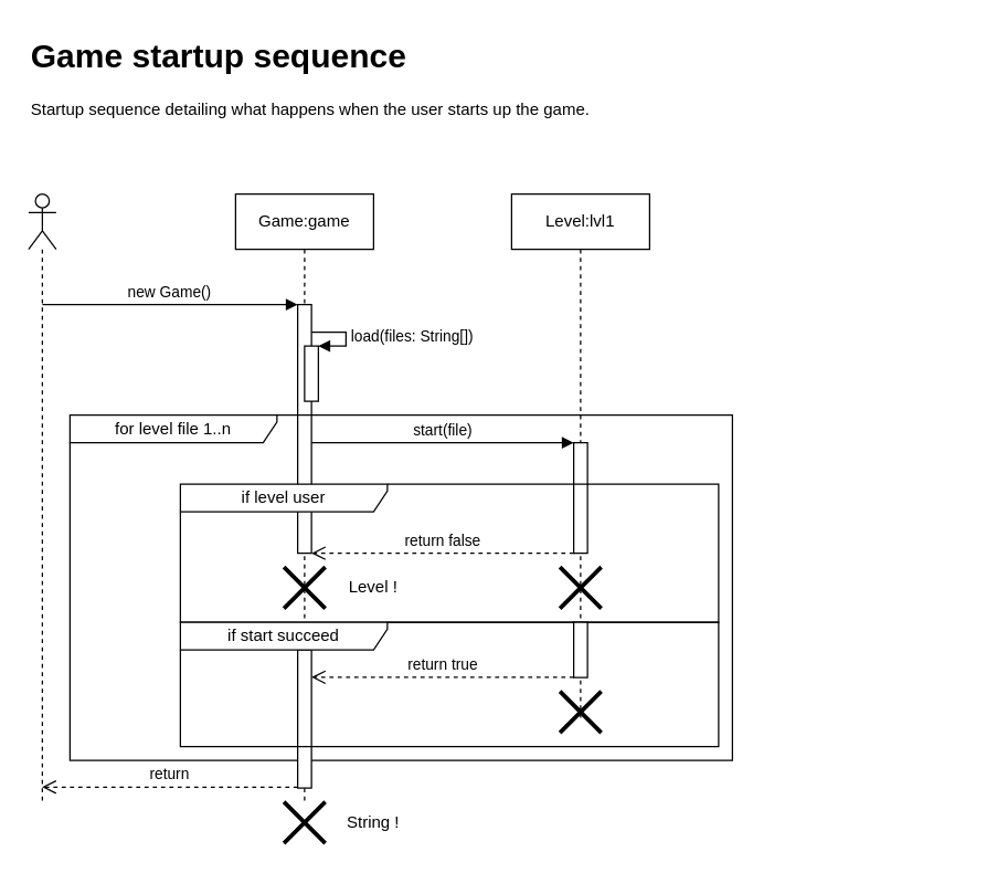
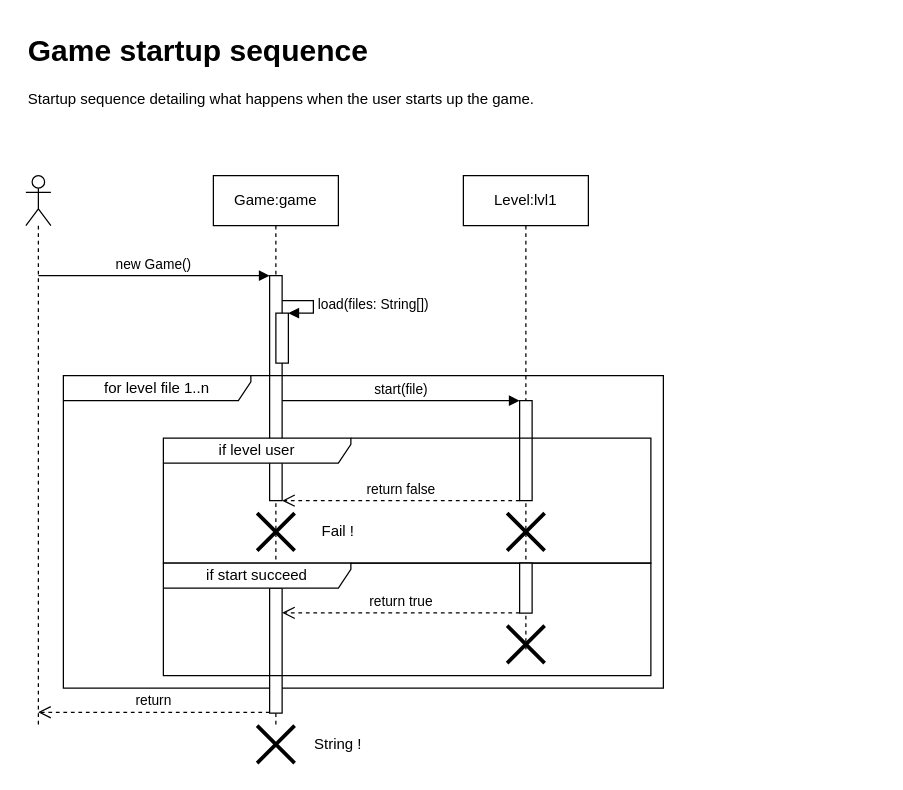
  <mxCell id="0" />
  <mxCell id="1" parent="0" />
  <mxCell id="2" value="" style="shape=umlLifeline;perimeter=lifelinePerimeter;whiteSpace=wrap;html=1;container=1;dropTarget=0;collapsible=0;recursiveResize=0;outlineConnect=0;portConstraint=eastwest;newEdgeStyle={&quot;curved&quot;:0,&quot;rounded&quot;:0};participant=umlActor;" vertex="1" parent="1"><mxGeometry x="20" y="140" width="20" height="440" as="geometry" /></mxCell>
  <mxCell id="3" value="&lt;h1 style=&quot;margin-top: 0px;&quot;&gt;Game startup sequence&lt;/h1&gt;&lt;p&gt;Startup sequence detailing what happens when the user starts up the game.&lt;/p&gt;" style="text;html=1;whiteSpace=wrap;overflow=hidden;rounded=0;" vertex="1" parent="1"><mxGeometry x="20" y="20" width="680" height="70" as="geometry" /></mxCell>
  <mxCell id="4" value="Game:game" style="shape=umlLifeline;perimeter=lifelinePerimeter;whiteSpace=wrap;html=1;container=1;dropTarget=0;collapsible=0;recursiveResize=0;outlineConnect=0;portConstraint=eastwest;newEdgeStyle={&quot;curved&quot;:0,&quot;rounded&quot;:0};" vertex="1" parent="1"><mxGeometry x="170" y="140" width="100" height="440" as="geometry" /></mxCell>
  <mxCell id="5" value="" style="html=1;points=[[0,0,0,0,5],[0,1,0,0,-5],[1,0,0,0,5],[1,1,0,0,-5]];perimeter=orthogonalPerimeter;outlineConnect=0;targetShapes=umlLifeline;portConstraint=eastwest;newEdgeStyle={&quot;curved&quot;:0,&quot;rounded&quot;:0};" vertex="1" parent="4"><mxGeometry x="45" y="80" width="10" height="180" as="geometry" /></mxCell>
  <mxCell id="6" value="" style="html=1;points=[[0,0,0,0,5],[0,1,0,0,-5],[1,0,0,0,5],[1,1,0,0,-5]];perimeter=orthogonalPerimeter;outlineConnect=0;targetShapes=umlLifeline;portConstraint=eastwest;newEdgeStyle={&quot;curved&quot;:0,&quot;rounded&quot;:0};" vertex="1" parent="4"><mxGeometry x="50" y="110" width="10" height="40" as="geometry" /></mxCell>
  <mxCell id="7" value="load(files: String[])" style="html=1;align=left;spacingLeft=2;endArrow=block;rounded=0;edgeStyle=orthogonalEdgeStyle;curved=0;rounded=0;" edge="1" target="6" parent="4" source="5"><mxGeometry relative="1" as="geometry"><mxPoint x="60" y="90" as="sourcePoint" /><Array as="points"><mxPoint x="80" y="100" /><mxPoint x="80" y="110" /></Array></mxGeometry></mxCell>
  <mxCell id="8" value="new Game()" style="html=1;verticalAlign=bottom;endArrow=block;curved=0;rounded=0;" edge="1" parent="1"><mxGeometry width="80" relative="1" as="geometry"><mxPoint x="30.024" y="220" as="sourcePoint" /><mxPoint x="215" y="220" as="targetPoint" /></mxGeometry></mxCell>
  <mxCell id="9" value="Level:lvl1" style="shape=umlLifeline;perimeter=lifelinePerimeter;whiteSpace=wrap;html=1;container=1;dropTarget=0;collapsible=0;recursiveResize=0;outlineConnect=0;portConstraint=eastwest;newEdgeStyle={&quot;curved&quot;:0,&quot;rounded&quot;:0};" vertex="1" parent="1"><mxGeometry x="370" y="140" width="100" height="380" as="geometry" /></mxCell>
  <mxCell id="10" value="" style="html=1;points=[[0,0,0,0,5],[0,1,0,0,-5],[1,0,0,0,5],[1,1,0,0,-5]];perimeter=orthogonalPerimeter;outlineConnect=0;targetShapes=umlLifeline;portConstraint=eastwest;newEdgeStyle={&quot;curved&quot;:0,&quot;rounded&quot;:0};" vertex="1" parent="9"><mxGeometry x="45" y="180" width="10" height="80" as="geometry" /></mxCell>
  <mxCell id="11" value="start(file)" style="html=1;verticalAlign=bottom;endArrow=block;curved=0;rounded=0;" edge="1" parent="1"><mxGeometry width="80" relative="1" as="geometry"><mxPoint x="225" y="320" as="sourcePoint" /><mxPoint x="415" y="320" as="targetPoint" /></mxGeometry></mxCell>
  <mxCell id="12" value="for level file 1..n" style="shape=umlFrame;whiteSpace=wrap;html=1;pointerEvents=0;width=150;height=20;" vertex="1" parent="1"><mxGeometry x="50" y="300" width="480" height="250" as="geometry" /></mxCell>
  <mxCell id="13" value="return false" style="html=1;verticalAlign=bottom;endArrow=open;dashed=1;endSize=8;curved=0;rounded=0;" edge="1" parent="1"><mxGeometry relative="1" as="geometry"><mxPoint x="415" y="400" as="sourcePoint" /><mxPoint x="225" y="400" as="targetPoint" /></mxGeometry></mxCell>
  <mxCell id="14" value="if level user" style="shape=umlFrame;whiteSpace=wrap;html=1;pointerEvents=0;width=150;height=20;" vertex="1" parent="1"><mxGeometry x="130" y="350" width="390" height="100" as="geometry" /></mxCell>
  <mxCell id="15" value="" style="shape=umlDestroy;whiteSpace=wrap;html=1;strokeWidth=3;targetShapes=umlLifeline;" vertex="1" parent="1"><mxGeometry x="205" y="410" width="30" height="30" as="geometry" /></mxCell>
  <mxCell id="16" value="" style="html=1;points=[[0,0,0,0,5],[0,1,0,0,-5],[1,0,0,0,5],[1,1,0,0,-5]];perimeter=orthogonalPerimeter;outlineConnect=0;targetShapes=umlLifeline;portConstraint=eastwest;newEdgeStyle={&quot;curved&quot;:0,&quot;rounded&quot;:0};" vertex="1" parent="1"><mxGeometry x="215" y="470" width="10" height="100" as="geometry" /></mxCell>
  <mxCell id="17" value="if start succeed" style="shape=umlFrame;whiteSpace=wrap;html=1;pointerEvents=0;width=150;height=20;" vertex="1" parent="1"><mxGeometry x="130" y="450" width="390" height="90" as="geometry" /></mxCell>
  <mxCell id="18" value="" style="html=1;points=[[0,0,0,0,5],[0,1,0,0,-5],[1,0,0,0,5],[1,1,0,0,-5]];perimeter=orthogonalPerimeter;outlineConnect=0;targetShapes=umlLifeline;portConstraint=eastwest;newEdgeStyle={&quot;curved&quot;:0,&quot;rounded&quot;:0};" vertex="1" parent="1"><mxGeometry x="415" y="450" width="10" height="40" as="geometry" /></mxCell>
  <mxCell id="19" value="return true" style="html=1;verticalAlign=bottom;endArrow=open;dashed=1;endSize=8;curved=0;rounded=0;" edge="1" parent="1"><mxGeometry relative="1" as="geometry"><mxPoint x="415" y="489.76" as="sourcePoint" /><mxPoint x="225" y="489.76" as="targetPoint" /></mxGeometry></mxCell>
  <mxCell id="20" value="" style="shape=umlDestroy;whiteSpace=wrap;html=1;strokeWidth=3;targetShapes=umlLifeline;" vertex="1" parent="1"><mxGeometry x="405" y="410" width="30" height="30" as="geometry" /></mxCell>
  <mxCell id="21" value="" style="shape=umlDestroy;whiteSpace=wrap;html=1;strokeWidth=3;targetShapes=umlLifeline;" vertex="1" parent="1"><mxGeometry x="405" y="500" width="30" height="30" as="geometry" /></mxCell>
  <mxCell id="22" value="String !" style="text;html=1;align=center;verticalAlign=middle;whiteSpace=wrap;rounded=0;" vertex="1" parent="1"><mxGeometry x="240" y="580" width="60" height="30" as="geometry" /></mxCell>
  <mxCell id="23" value="" style="shape=umlDestroy;whiteSpace=wrap;html=1;strokeWidth=3;targetShapes=umlLifeline;" vertex="1" parent="1"><mxGeometry x="205" y="580" width="30" height="30" as="geometry" /></mxCell>
- <mxCell id="24" value="Level !" style="text;html=1;align=center;verticalAlign=middle;whiteSpace=wrap;rounded=0;" vertex="1" parent="1"><mxGeometry x="240" y="410" width="60" height="30" as="geometry" /></mxCell>
+ <mxCell id="24" value="Fail !" style="text;html=1;align=center;verticalAlign=middle;whiteSpace=wrap;rounded=0;" vertex="1" parent="1"><mxGeometry x="240" y="410" width="60" height="30" as="geometry" /></mxCell>
  <mxCell id="25" value="return" style="html=1;verticalAlign=bottom;endArrow=open;dashed=1;endSize=8;curved=0;rounded=0;" edge="1" parent="1"><mxGeometry relative="1" as="geometry"><mxPoint x="215" y="569.31" as="sourcePoint" /><mxPoint x="29.81" y="569.31" as="targetPoint" /><Array as="points"><mxPoint x="130" y="569.31" /></Array></mxGeometry></mxCell>
